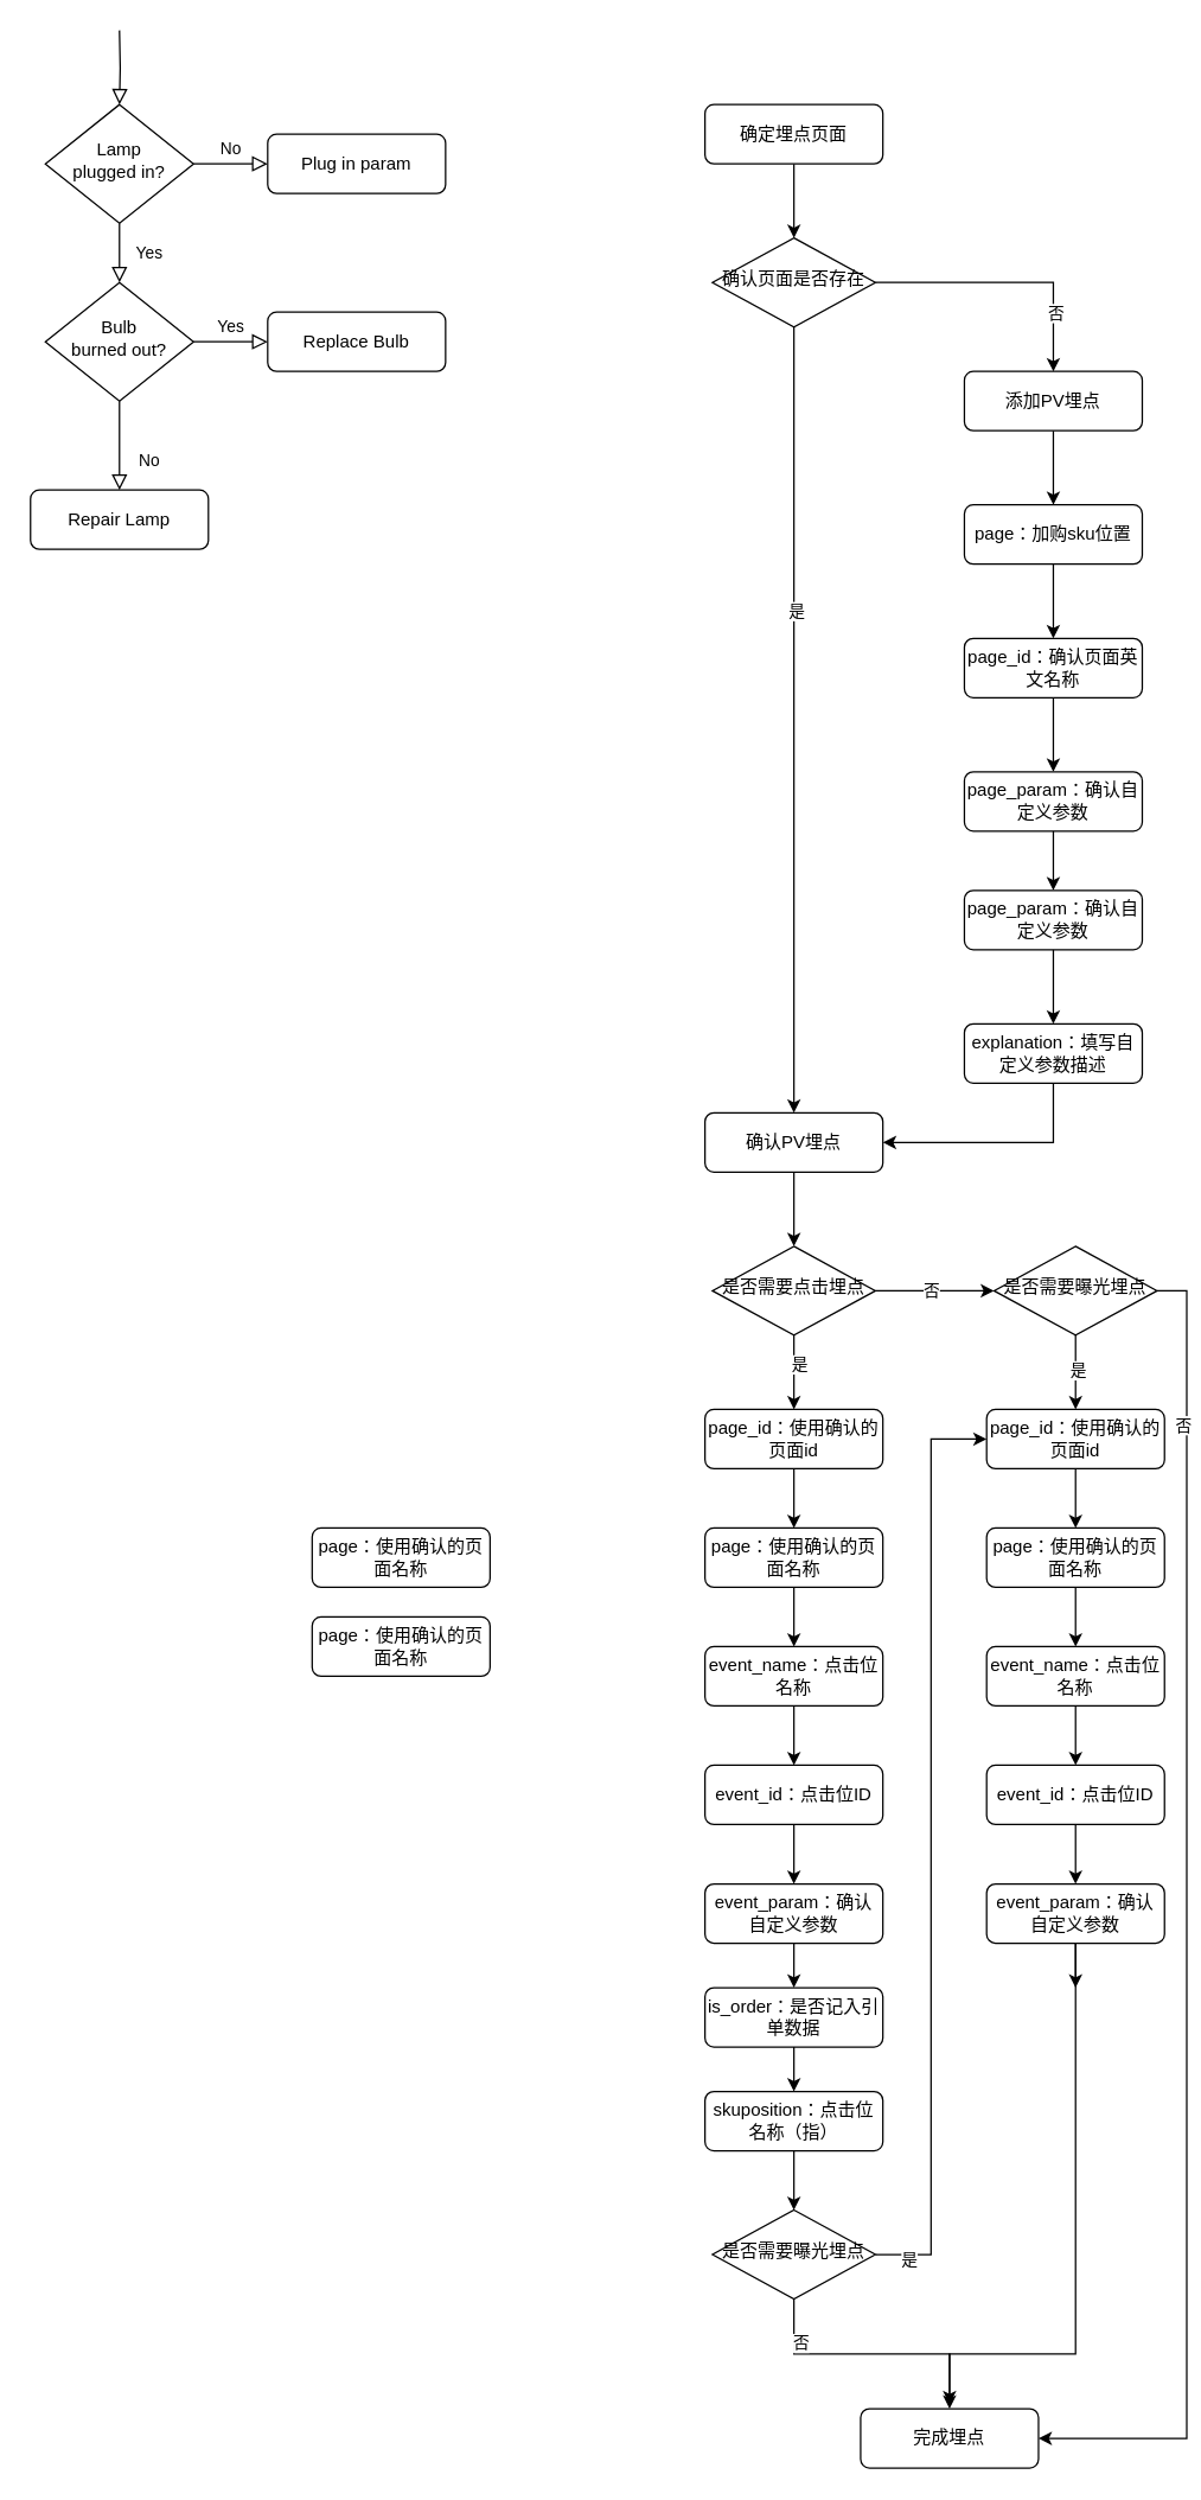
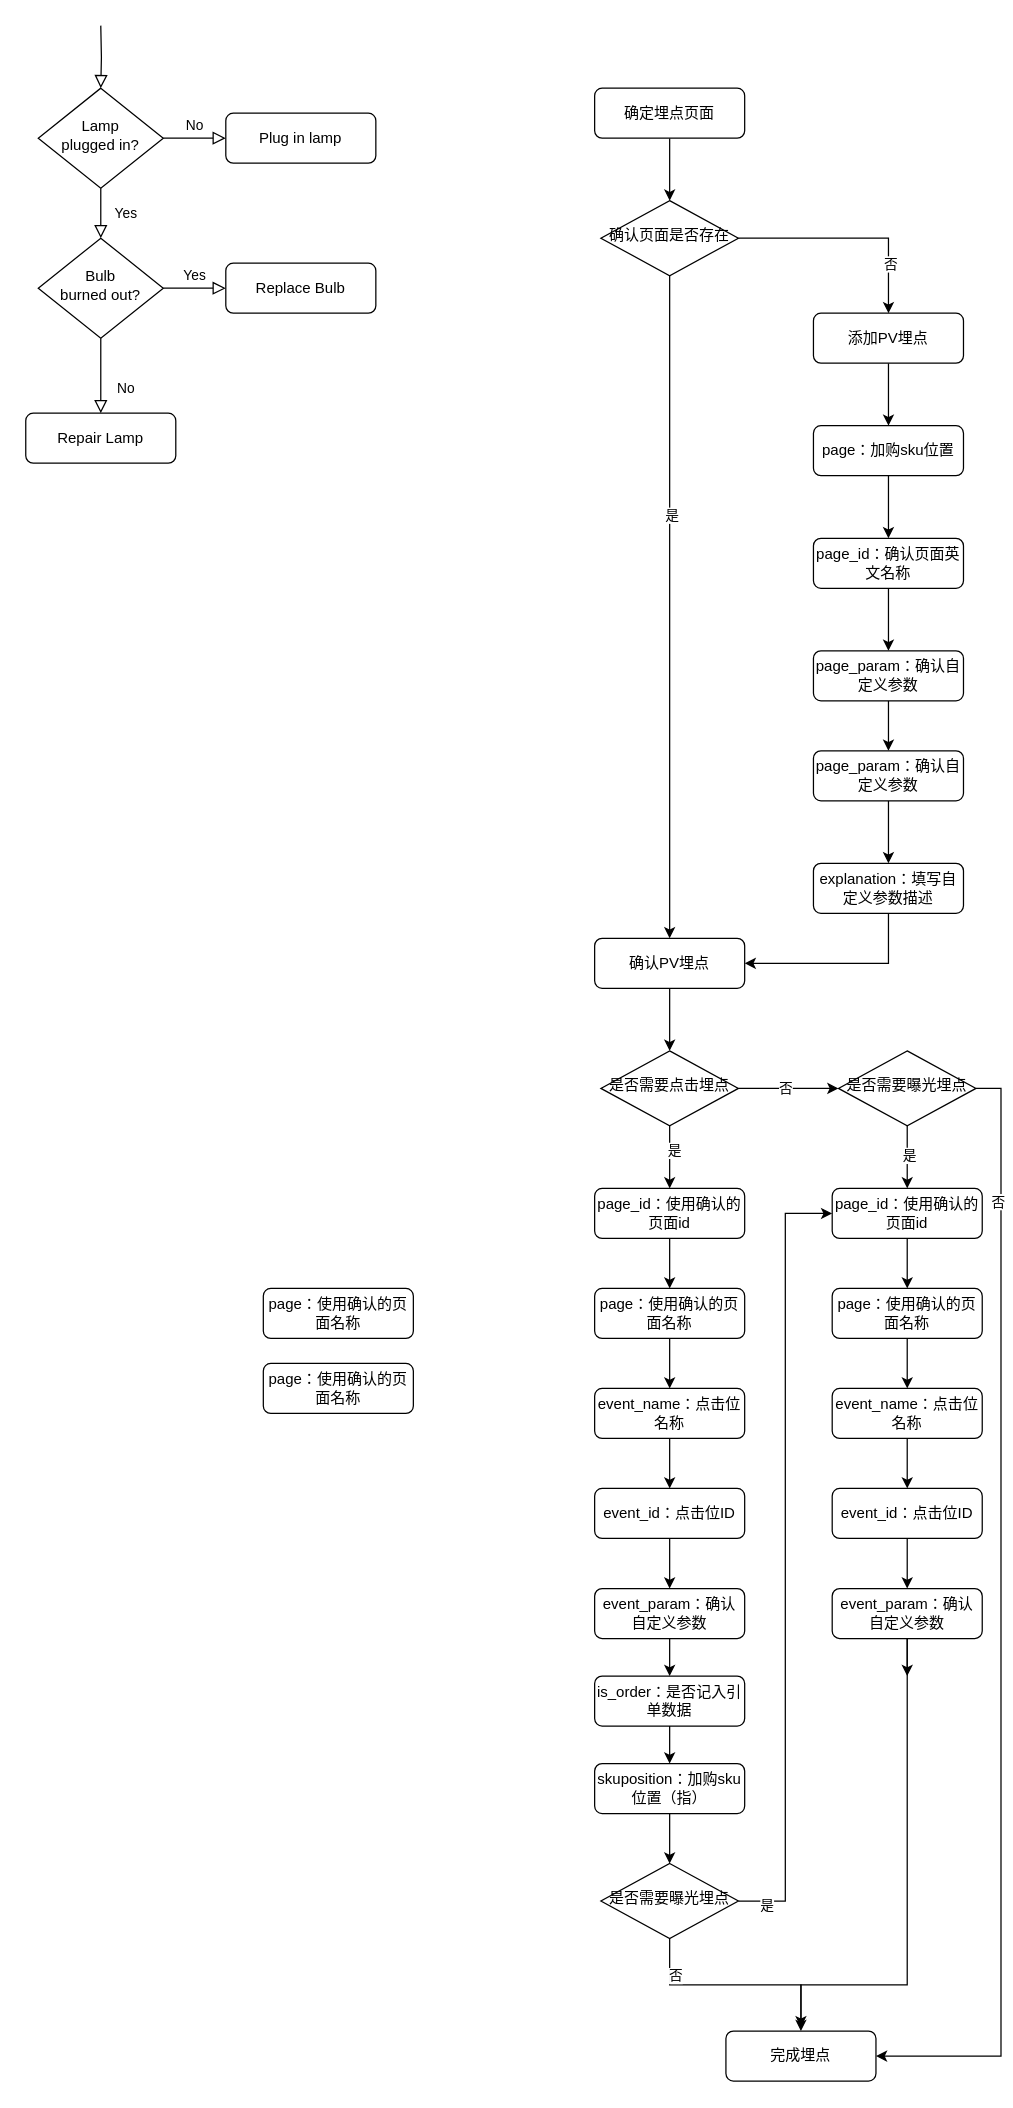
  <mxCell id="0" />
  <mxCell id="1" parent="0" />
  <mxCell id="2" value="" style="rounded=0;html=1;jettySize=auto;orthogonalLoop=1;fontSize=11;endArrow=block;endFill=0;endSize=8;strokeWidth=1;shadow=0;labelBackgroundColor=none;edgeStyle=orthogonalEdgeStyle;" parent="1" target="5" edge="1"><mxGeometry relative="1" as="geometry"><mxPoint x="80" y="20" as="sourcePoint" /></mxGeometry></mxCell>
  <mxCell id="3" value="Yes" style="rounded=0;html=1;jettySize=auto;orthogonalLoop=1;fontSize=11;endArrow=block;endFill=0;endSize=8;strokeWidth=1;shadow=0;labelBackgroundColor=none;edgeStyle=orthogonalEdgeStyle;" parent="1" source="5" target="9" edge="1"><mxGeometry y="20" relative="1" as="geometry"><mxPoint as="offset" /></mxGeometry></mxCell>
  <mxCell id="4" value="No" style="edgeStyle=orthogonalEdgeStyle;rounded=0;html=1;jettySize=auto;orthogonalLoop=1;fontSize=11;endArrow=block;endFill=0;endSize=8;strokeWidth=1;shadow=0;labelBackgroundColor=none;" parent="1" source="5" target="6" edge="1"><mxGeometry y="10" relative="1" as="geometry"><mxPoint as="offset" /></mxGeometry></mxCell>
  <mxCell id="5" value="Lamp&lt;br&gt;plugged in?" style="rhombus;whiteSpace=wrap;html=1;shadow=0;fontFamily=Helvetica;fontSize=12;align=center;strokeWidth=1;spacing=6;spacingTop=-4;" parent="1" vertex="1"><mxGeometry x="30" y="70" width="100" height="80" as="geometry" /></mxCell>
- <mxCell id="6" value="Plug in param" style="rounded=1;whiteSpace=wrap;html=1;fontSize=12;glass=0;strokeWidth=1;shadow=0;" parent="1" vertex="1"><mxGeometry x="180" y="90" width="120" height="40" as="geometry" /></mxCell>
+ <mxCell id="6" value="Plug in lamp" style="rounded=1;whiteSpace=wrap;html=1;fontSize=12;glass=0;strokeWidth=1;shadow=0;" parent="1" vertex="1"><mxGeometry x="180" y="90" width="120" height="40" as="geometry" /></mxCell>
  <mxCell id="7" value="No" style="rounded=0;html=1;jettySize=auto;orthogonalLoop=1;fontSize=11;endArrow=block;endFill=0;endSize=8;strokeWidth=1;shadow=0;labelBackgroundColor=none;edgeStyle=orthogonalEdgeStyle;" parent="1" source="9" target="10" edge="1"><mxGeometry x="0.333" y="20" relative="1" as="geometry"><mxPoint as="offset" /></mxGeometry></mxCell>
  <mxCell id="8" value="Yes" style="edgeStyle=orthogonalEdgeStyle;rounded=0;html=1;jettySize=auto;orthogonalLoop=1;fontSize=11;endArrow=block;endFill=0;endSize=8;strokeWidth=1;shadow=0;labelBackgroundColor=none;" parent="1" source="9" target="11" edge="1"><mxGeometry y="10" relative="1" as="geometry"><mxPoint as="offset" /></mxGeometry></mxCell>
  <mxCell id="9" value="Bulb&lt;br&gt;burned out?" style="rhombus;whiteSpace=wrap;html=1;shadow=0;fontFamily=Helvetica;fontSize=12;align=center;strokeWidth=1;spacing=6;spacingTop=-4;" parent="1" vertex="1"><mxGeometry x="30" y="190" width="100" height="80" as="geometry" /></mxCell>
  <mxCell id="10" value="Repair Lamp" style="rounded=1;whiteSpace=wrap;html=1;fontSize=12;glass=0;strokeWidth=1;shadow=0;" parent="1" vertex="1"><mxGeometry x="20" y="330" width="120" height="40" as="geometry" /></mxCell>
  <mxCell id="11" value="Replace Bulb" style="rounded=1;whiteSpace=wrap;html=1;fontSize=12;glass=0;strokeWidth=1;shadow=0;" parent="1" vertex="1"><mxGeometry x="180" y="210" width="120" height="40" as="geometry" /></mxCell>
  <mxCell id="12" value="" style="edgeStyle=orthogonalEdgeStyle;rounded=0;orthogonalLoop=1;jettySize=auto;html=1;" edge="1" parent="1" source="13" target="18"><mxGeometry relative="1" as="geometry" /></mxCell>
  <mxCell id="13" value="确定埋点页面" style="rounded=1;whiteSpace=wrap;html=1;fontSize=12;glass=0;strokeWidth=1;shadow=0;" vertex="1" parent="1"><mxGeometry x="475" y="70" width="120" height="40" as="geometry" /></mxCell>
  <mxCell id="14" style="edgeStyle=orthogonalEdgeStyle;rounded=0;orthogonalLoop=1;jettySize=auto;html=1;entryX=0.5;entryY=0;entryDx=0;entryDy=0;" edge="1" parent="1" source="18" target="20"><mxGeometry relative="1" as="geometry" /></mxCell>
  <mxCell id="15" value="是" style="edgeLabel;html=1;align=center;verticalAlign=middle;resizable=0;points=[];" vertex="1" connectable="0" parent="14"><mxGeometry x="-0.28" y="1" relative="1" as="geometry"><mxPoint as="offset" /></mxGeometry></mxCell>
  <mxCell id="16" style="edgeStyle=orthogonalEdgeStyle;rounded=0;orthogonalLoop=1;jettySize=auto;html=1;entryX=0.5;entryY=0;entryDx=0;entryDy=0;" edge="1" parent="1" source="18" target="22"><mxGeometry relative="1" as="geometry" /></mxCell>
  <mxCell id="17" value="否" style="edgeLabel;html=1;align=center;verticalAlign=middle;resizable=0;points=[];" vertex="1" connectable="0" parent="16"><mxGeometry x="0.56" y="1" relative="1" as="geometry"><mxPoint as="offset" /></mxGeometry></mxCell>
  <mxCell id="18" value="确认页面是否存在" style="rhombus;whiteSpace=wrap;html=1;shadow=0;fontFamily=Helvetica;fontSize=12;align=center;strokeWidth=1;spacing=6;spacingTop=-4;" vertex="1" parent="1"><mxGeometry x="480" y="160" width="110" height="60" as="geometry" /></mxCell>
  <mxCell id="19" style="edgeStyle=orthogonalEdgeStyle;rounded=0;orthogonalLoop=1;jettySize=auto;html=1;entryX=0.5;entryY=0;entryDx=0;entryDy=0;" edge="1" parent="1" source="20" target="37"><mxGeometry relative="1" as="geometry" /></mxCell>
  <mxCell id="20" value="确认PV埋点" style="rounded=1;whiteSpace=wrap;html=1;" vertex="1" parent="1"><mxGeometry x="475" y="750" width="120" height="40" as="geometry" /></mxCell>
  <mxCell id="21" value="" style="edgeStyle=orthogonalEdgeStyle;rounded=0;orthogonalLoop=1;jettySize=auto;html=1;" edge="1" parent="1" source="22" target="24"><mxGeometry relative="1" as="geometry" /></mxCell>
  <mxCell id="22" value="添加PV埋点" style="rounded=1;whiteSpace=wrap;html=1;" vertex="1" parent="1"><mxGeometry x="650" y="250" width="120" height="40" as="geometry" /></mxCell>
  <mxCell id="23" value="" style="edgeStyle=orthogonalEdgeStyle;rounded=0;orthogonalLoop=1;jettySize=auto;html=1;" edge="1" parent="1" source="24" target="26"><mxGeometry relative="1" as="geometry" /></mxCell>
  <mxCell id="24" value="page：加购sku位置" style="rounded=1;whiteSpace=wrap;html=1;" vertex="1" parent="1"><mxGeometry x="650" y="340" width="120" height="40" as="geometry" /></mxCell>
  <mxCell id="25" value="" style="edgeStyle=orthogonalEdgeStyle;rounded=0;orthogonalLoop=1;jettySize=auto;html=1;" edge="1" parent="1" source="26" target="28"><mxGeometry relative="1" as="geometry" /></mxCell>
  <mxCell id="26" value="page_id：确认页面英文名称" style="rounded=1;whiteSpace=wrap;html=1;" vertex="1" parent="1"><mxGeometry x="650" y="430" width="120" height="40" as="geometry" /></mxCell>
  <mxCell id="27" value="" style="edgeStyle=orthogonalEdgeStyle;rounded=0;orthogonalLoop=1;jettySize=auto;html=1;" edge="1" parent="1" source="28" target="30"><mxGeometry relative="1" as="geometry" /></mxCell>
  <mxCell id="28" value="page_param：确认自定义参数" style="rounded=1;whiteSpace=wrap;html=1;" vertex="1" parent="1"><mxGeometry x="650" y="520" width="120" height="40" as="geometry" /></mxCell>
  <mxCell id="29" value="" style="edgeStyle=orthogonalEdgeStyle;rounded=0;orthogonalLoop=1;jettySize=auto;html=1;" edge="1" parent="1" source="30" target="32"><mxGeometry relative="1" as="geometry" /></mxCell>
  <mxCell id="30" value="page_param：确认自定义参数" style="rounded=1;whiteSpace=wrap;html=1;" vertex="1" parent="1"><mxGeometry x="650" y="600" width="120" height="40" as="geometry" /></mxCell>
  <mxCell id="31" style="edgeStyle=orthogonalEdgeStyle;rounded=0;orthogonalLoop=1;jettySize=auto;html=1;entryX=1;entryY=0.5;entryDx=0;entryDy=0;exitX=0.5;exitY=1;exitDx=0;exitDy=0;" edge="1" parent="1" source="32" target="20"><mxGeometry relative="1" as="geometry" /></mxCell>
  <mxCell id="32" value="&lt;span style=&quot;text-align: left&quot;&gt;explanation&lt;/span&gt;：填写自定义参数描述" style="rounded=1;whiteSpace=wrap;html=1;" vertex="1" parent="1"><mxGeometry x="650" y="690" width="120" height="40" as="geometry" /></mxCell>
  <mxCell id="33" style="edgeStyle=orthogonalEdgeStyle;rounded=0;orthogonalLoop=1;jettySize=auto;html=1;" edge="1" parent="1" source="37" target="44"><mxGeometry relative="1" as="geometry" /></mxCell>
  <mxCell id="34" value="否" style="edgeLabel;html=1;align=center;verticalAlign=middle;resizable=0;points=[];" vertex="1" connectable="0" parent="33"><mxGeometry x="-0.075" y="1" relative="1" as="geometry"><mxPoint as="offset" /></mxGeometry></mxCell>
  <mxCell id="35" style="edgeStyle=orthogonalEdgeStyle;rounded=0;orthogonalLoop=1;jettySize=auto;html=1;entryX=0.5;entryY=0;entryDx=0;entryDy=0;" edge="1" parent="1" source="37" target="39"><mxGeometry relative="1" as="geometry" /></mxCell>
  <mxCell id="36" value="是" style="edgeLabel;html=1;align=center;verticalAlign=middle;resizable=0;points=[];" vertex="1" connectable="0" parent="35"><mxGeometry x="-0.24" y="3" relative="1" as="geometry"><mxPoint as="offset" /></mxGeometry></mxCell>
  <mxCell id="37" value="是否需要点击埋点" style="rhombus;whiteSpace=wrap;html=1;shadow=0;fontFamily=Helvetica;fontSize=12;align=center;strokeWidth=1;spacing=6;spacingTop=-4;" vertex="1" parent="1"><mxGeometry x="480" y="840" width="110" height="60" as="geometry" /></mxCell>
  <mxCell id="38" value="" style="edgeStyle=orthogonalEdgeStyle;rounded=0;orthogonalLoop=1;jettySize=auto;html=1;" edge="1" parent="1" source="39" target="47"><mxGeometry relative="1" as="geometry" /></mxCell>
  <mxCell id="39" value="page_id：使用确认的页面id" style="rounded=1;whiteSpace=wrap;html=1;" vertex="1" parent="1"><mxGeometry x="475" y="950" width="120" height="40" as="geometry" /></mxCell>
  <mxCell id="40" value="" style="edgeStyle=orthogonalEdgeStyle;rounded=0;orthogonalLoop=1;jettySize=auto;html=1;" edge="1" parent="1" source="44" target="61"><mxGeometry relative="1" as="geometry" /></mxCell>
  <mxCell id="41" value="是" style="edgeLabel;html=1;align=center;verticalAlign=middle;resizable=0;points=[];" vertex="1" connectable="0" parent="40"><mxGeometry x="-0.08" y="1" relative="1" as="geometry"><mxPoint as="offset" /></mxGeometry></mxCell>
  <mxCell id="42" style="edgeStyle=orthogonalEdgeStyle;rounded=0;orthogonalLoop=1;jettySize=auto;html=1;entryX=1;entryY=0.5;entryDx=0;entryDy=0;exitX=1;exitY=0.5;exitDx=0;exitDy=0;" edge="1" parent="1" source="44" target="45"><mxGeometry relative="1" as="geometry" /></mxCell>
  <mxCell id="43" value="否" style="edgeLabel;html=1;align=center;verticalAlign=middle;resizable=0;points=[];" vertex="1" connectable="0" parent="42"><mxGeometry x="-0.754" y="-3" relative="1" as="geometry"><mxPoint as="offset" /></mxGeometry></mxCell>
  <mxCell id="44" value="是否需要曝光埋点" style="rhombus;whiteSpace=wrap;html=1;shadow=0;fontFamily=Helvetica;fontSize=12;align=center;strokeWidth=1;spacing=6;spacingTop=-4;" vertex="1" parent="1"><mxGeometry x="670" y="840" width="110" height="60" as="geometry" /></mxCell>
  <mxCell id="45" value="完成埋点" style="rounded=1;whiteSpace=wrap;html=1;" vertex="1" parent="1"><mxGeometry x="580" y="1624" width="120" height="40" as="geometry" /></mxCell>
  <mxCell id="46" value="" style="edgeStyle=orthogonalEdgeStyle;rounded=0;orthogonalLoop=1;jettySize=auto;html=1;" edge="1" parent="1" source="47" target="51"><mxGeometry relative="1" as="geometry" /></mxCell>
  <mxCell id="47" value="page：使用确认的页面名称" style="rounded=1;whiteSpace=wrap;html=1;" vertex="1" parent="1"><mxGeometry x="475" y="1030" width="120" height="40" as="geometry" /></mxCell>
  <mxCell id="48" value="page：使用确认的页面名称" style="rounded=1;whiteSpace=wrap;html=1;" vertex="1" parent="1"><mxGeometry x="210" y="1030" width="120" height="40" as="geometry" /></mxCell>
  <mxCell id="49" value="page：使用确认的页面名称" style="rounded=1;whiteSpace=wrap;html=1;" vertex="1" parent="1"><mxGeometry x="210" y="1090" width="120" height="40" as="geometry" /></mxCell>
  <mxCell id="50" value="" style="edgeStyle=orthogonalEdgeStyle;rounded=0;orthogonalLoop=1;jettySize=auto;html=1;" edge="1" parent="1" source="51" target="53"><mxGeometry relative="1" as="geometry" /></mxCell>
  <mxCell id="51" value="event_name：点击位名称" style="rounded=1;whiteSpace=wrap;html=1;" vertex="1" parent="1"><mxGeometry x="475" y="1110" width="120" height="40" as="geometry" /></mxCell>
  <mxCell id="52" value="" style="edgeStyle=orthogonalEdgeStyle;rounded=0;orthogonalLoop=1;jettySize=auto;html=1;" edge="1" parent="1" source="53"><mxGeometry relative="1" as="geometry"><mxPoint x="535" y="1270" as="targetPoint" /></mxGeometry></mxCell>
  <mxCell id="53" value="event_id：点击位ID" style="rounded=1;whiteSpace=wrap;html=1;" vertex="1" parent="1"><mxGeometry x="475" y="1190" width="120" height="40" as="geometry" /></mxCell>
  <mxCell id="54" value="" style="edgeStyle=orthogonalEdgeStyle;rounded=0;orthogonalLoop=1;jettySize=auto;html=1;" edge="1" parent="1" source="55" target="57"><mxGeometry relative="1" as="geometry" /></mxCell>
  <mxCell id="55" value="is_order：是否记入引单数据" style="rounded=1;whiteSpace=wrap;html=1;" vertex="1" parent="1"><mxGeometry x="475" y="1340" width="120" height="40" as="geometry" /></mxCell>
  <mxCell id="56" value="" style="edgeStyle=orthogonalEdgeStyle;rounded=0;orthogonalLoop=1;jettySize=auto;html=1;" edge="1" parent="1" source="57" target="75"><mxGeometry relative="1" as="geometry" /></mxCell>
- <mxCell id="57" value="skuposition：点击位名称（指）" style="rounded=1;whiteSpace=wrap;html=1;" vertex="1" parent="1"><mxGeometry x="475" y="1410" width="120" height="40" as="geometry" /></mxCell>
+ <mxCell id="57" value="skuposition：加购sku位置（指）" style="rounded=1;whiteSpace=wrap;html=1;" vertex="1" parent="1"><mxGeometry x="475" y="1410" width="120" height="40" as="geometry" /></mxCell>
  <mxCell id="58" value="" style="edgeStyle=orthogonalEdgeStyle;rounded=0;orthogonalLoop=1;jettySize=auto;html=1;" edge="1" parent="1" source="59" target="55"><mxGeometry relative="1" as="geometry" /></mxCell>
  <mxCell id="59" value="event_param：确认自定义参数" style="rounded=1;whiteSpace=wrap;html=1;" vertex="1" parent="1"><mxGeometry x="475" y="1270" width="120" height="40" as="geometry" /></mxCell>
  <mxCell id="60" value="" style="edgeStyle=orthogonalEdgeStyle;rounded=0;orthogonalLoop=1;jettySize=auto;html=1;" edge="1" parent="1" source="61" target="63"><mxGeometry relative="1" as="geometry" /></mxCell>
  <mxCell id="61" value="page_id：使用确认的页面id" style="rounded=1;whiteSpace=wrap;html=1;" vertex="1" parent="1"><mxGeometry x="665" y="950" width="120" height="40" as="geometry" /></mxCell>
  <mxCell id="62" value="" style="edgeStyle=orthogonalEdgeStyle;rounded=0;orthogonalLoop=1;jettySize=auto;html=1;" edge="1" parent="1" source="63" target="65"><mxGeometry relative="1" as="geometry" /></mxCell>
  <mxCell id="63" value="page：使用确认的页面名称" style="rounded=1;whiteSpace=wrap;html=1;" vertex="1" parent="1"><mxGeometry x="665" y="1030" width="120" height="40" as="geometry" /></mxCell>
  <mxCell id="64" value="" style="edgeStyle=orthogonalEdgeStyle;rounded=0;orthogonalLoop=1;jettySize=auto;html=1;" edge="1" parent="1" source="65" target="67"><mxGeometry relative="1" as="geometry" /></mxCell>
  <mxCell id="65" value="event_name：点击位名称" style="rounded=1;whiteSpace=wrap;html=1;" vertex="1" parent="1"><mxGeometry x="665" y="1110" width="120" height="40" as="geometry" /></mxCell>
  <mxCell id="66" value="" style="edgeStyle=orthogonalEdgeStyle;rounded=0;orthogonalLoop=1;jettySize=auto;html=1;" edge="1" parent="1" source="67"><mxGeometry relative="1" as="geometry"><mxPoint x="725" y="1270" as="targetPoint" /></mxGeometry></mxCell>
  <mxCell id="67" value="event_id：点击位ID" style="rounded=1;whiteSpace=wrap;html=1;" vertex="1" parent="1"><mxGeometry x="665" y="1190" width="120" height="40" as="geometry" /></mxCell>
  <mxCell id="68" value="" style="edgeStyle=orthogonalEdgeStyle;rounded=0;orthogonalLoop=1;jettySize=auto;html=1;" edge="1" parent="1" source="70"><mxGeometry relative="1" as="geometry"><mxPoint x="725" y="1340" as="targetPoint" /></mxGeometry></mxCell>
  <mxCell id="69" style="edgeStyle=orthogonalEdgeStyle;rounded=0;orthogonalLoop=1;jettySize=auto;html=1;entryX=0.5;entryY=0;entryDx=0;entryDy=0;" edge="1" parent="1"><mxGeometry relative="1" as="geometry"><mxPoint x="725" y="1307" as="sourcePoint" /><mxPoint x="640" y="1621" as="targetPoint" /><Array as="points"><mxPoint x="725" y="1587" /><mxPoint x="640" y="1587" /></Array></mxGeometry></mxCell>
  <mxCell id="70" value="event_param：确认自定义参数" style="rounded=1;whiteSpace=wrap;html=1;" vertex="1" parent="1"><mxGeometry x="665" y="1270" width="120" height="40" as="geometry" /></mxCell>
  <mxCell id="71" style="edgeStyle=orthogonalEdgeStyle;rounded=0;orthogonalLoop=1;jettySize=auto;html=1;entryX=0;entryY=0.5;entryDx=0;entryDy=0;" edge="1" parent="1" source="75" target="61"><mxGeometry relative="1" as="geometry" /></mxCell>
  <mxCell id="72" value="是" style="edgeLabel;html=1;align=center;verticalAlign=middle;resizable=0;points=[];" vertex="1" connectable="0" parent="71"><mxGeometry x="-0.93" y="-3" relative="1" as="geometry"><mxPoint as="offset" /></mxGeometry></mxCell>
  <mxCell id="73" style="edgeStyle=orthogonalEdgeStyle;rounded=0;orthogonalLoop=1;jettySize=auto;html=1;entryX=0.5;entryY=0;entryDx=0;entryDy=0;" edge="1" parent="1" source="75" target="45"><mxGeometry relative="1" as="geometry" /></mxCell>
  <mxCell id="74" value="否" style="edgeLabel;html=1;align=center;verticalAlign=middle;resizable=0;points=[];" vertex="1" connectable="0" parent="73"><mxGeometry x="-0.675" y="4" relative="1" as="geometry"><mxPoint as="offset" /></mxGeometry></mxCell>
  <mxCell id="75" value="是否需要曝光埋点" style="rhombus;whiteSpace=wrap;html=1;shadow=0;fontFamily=Helvetica;fontSize=12;align=center;strokeWidth=1;spacing=6;spacingTop=-4;" vertex="1" parent="1"><mxGeometry x="480" y="1490" width="110" height="60" as="geometry" /></mxCell>
